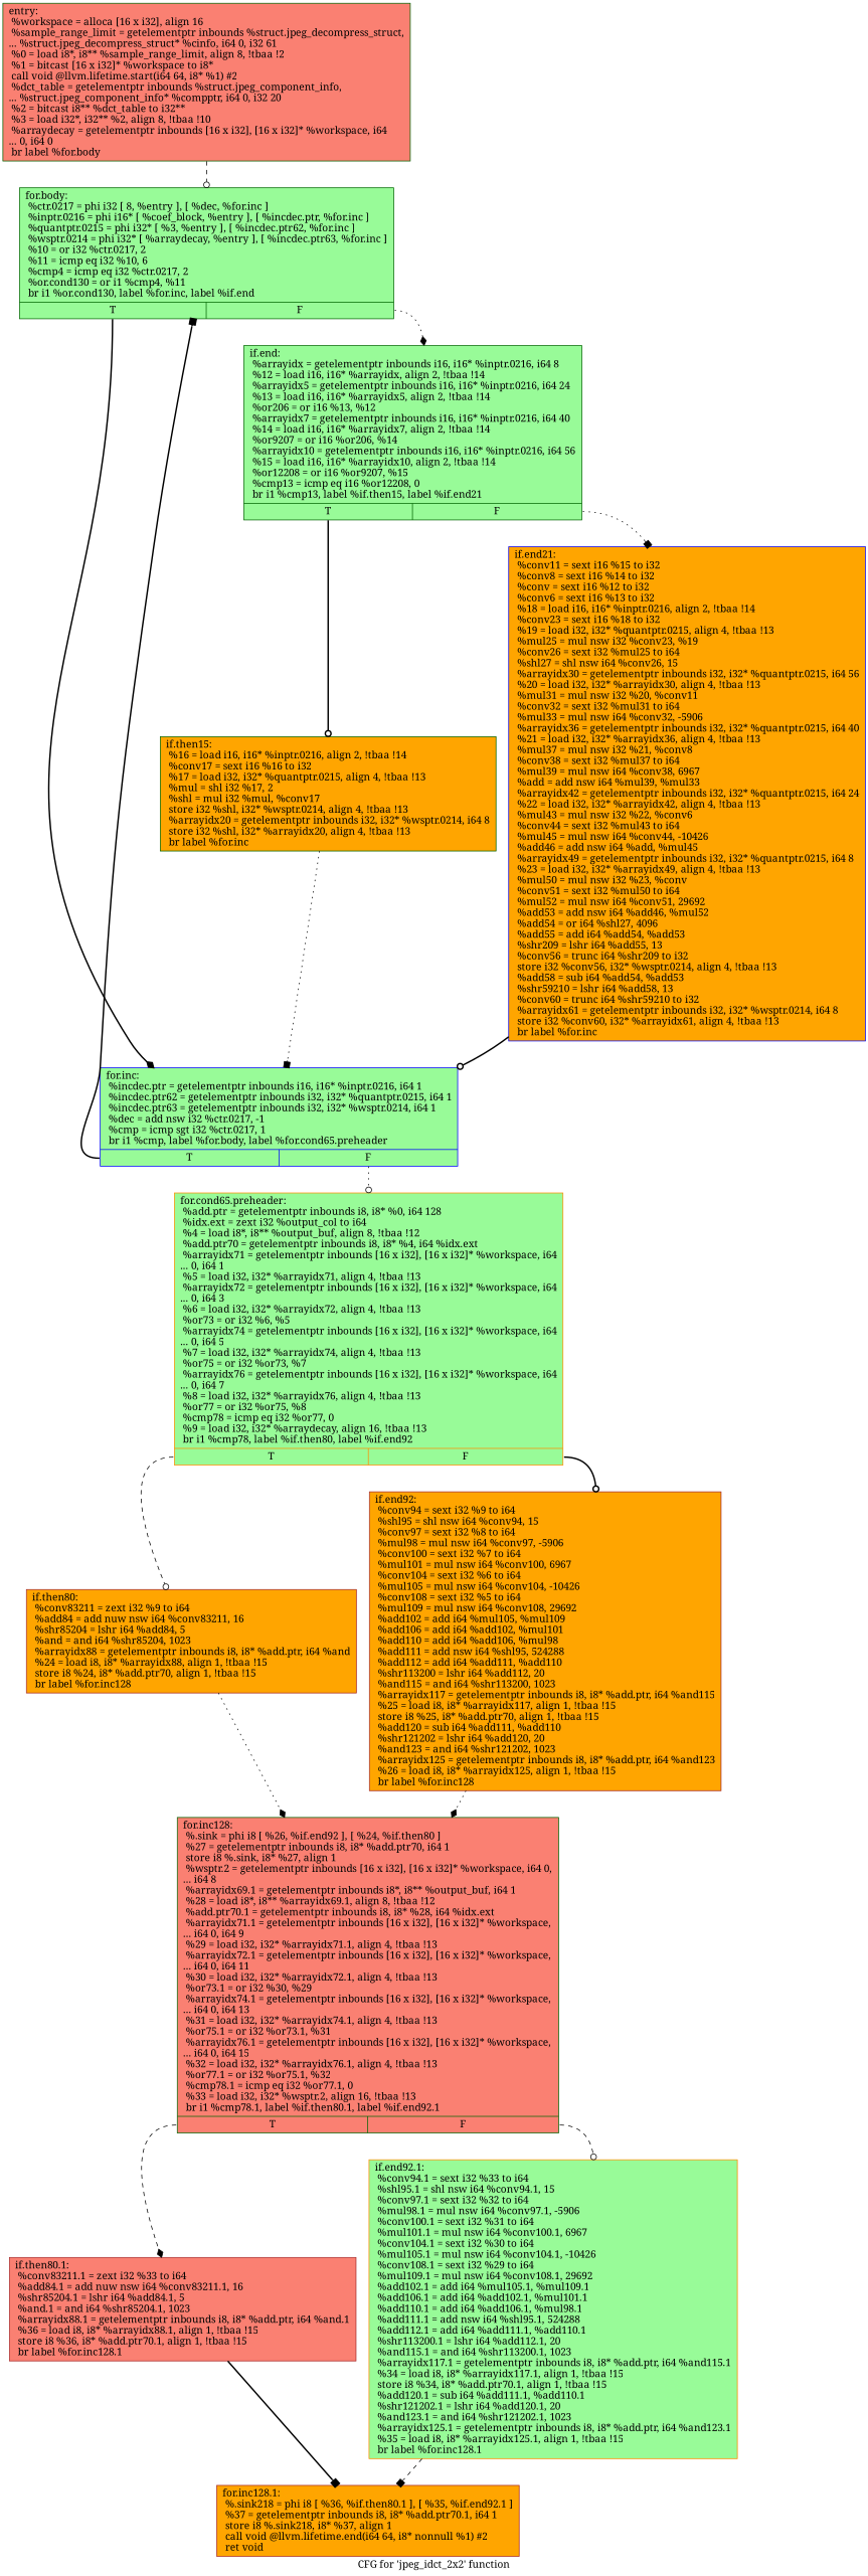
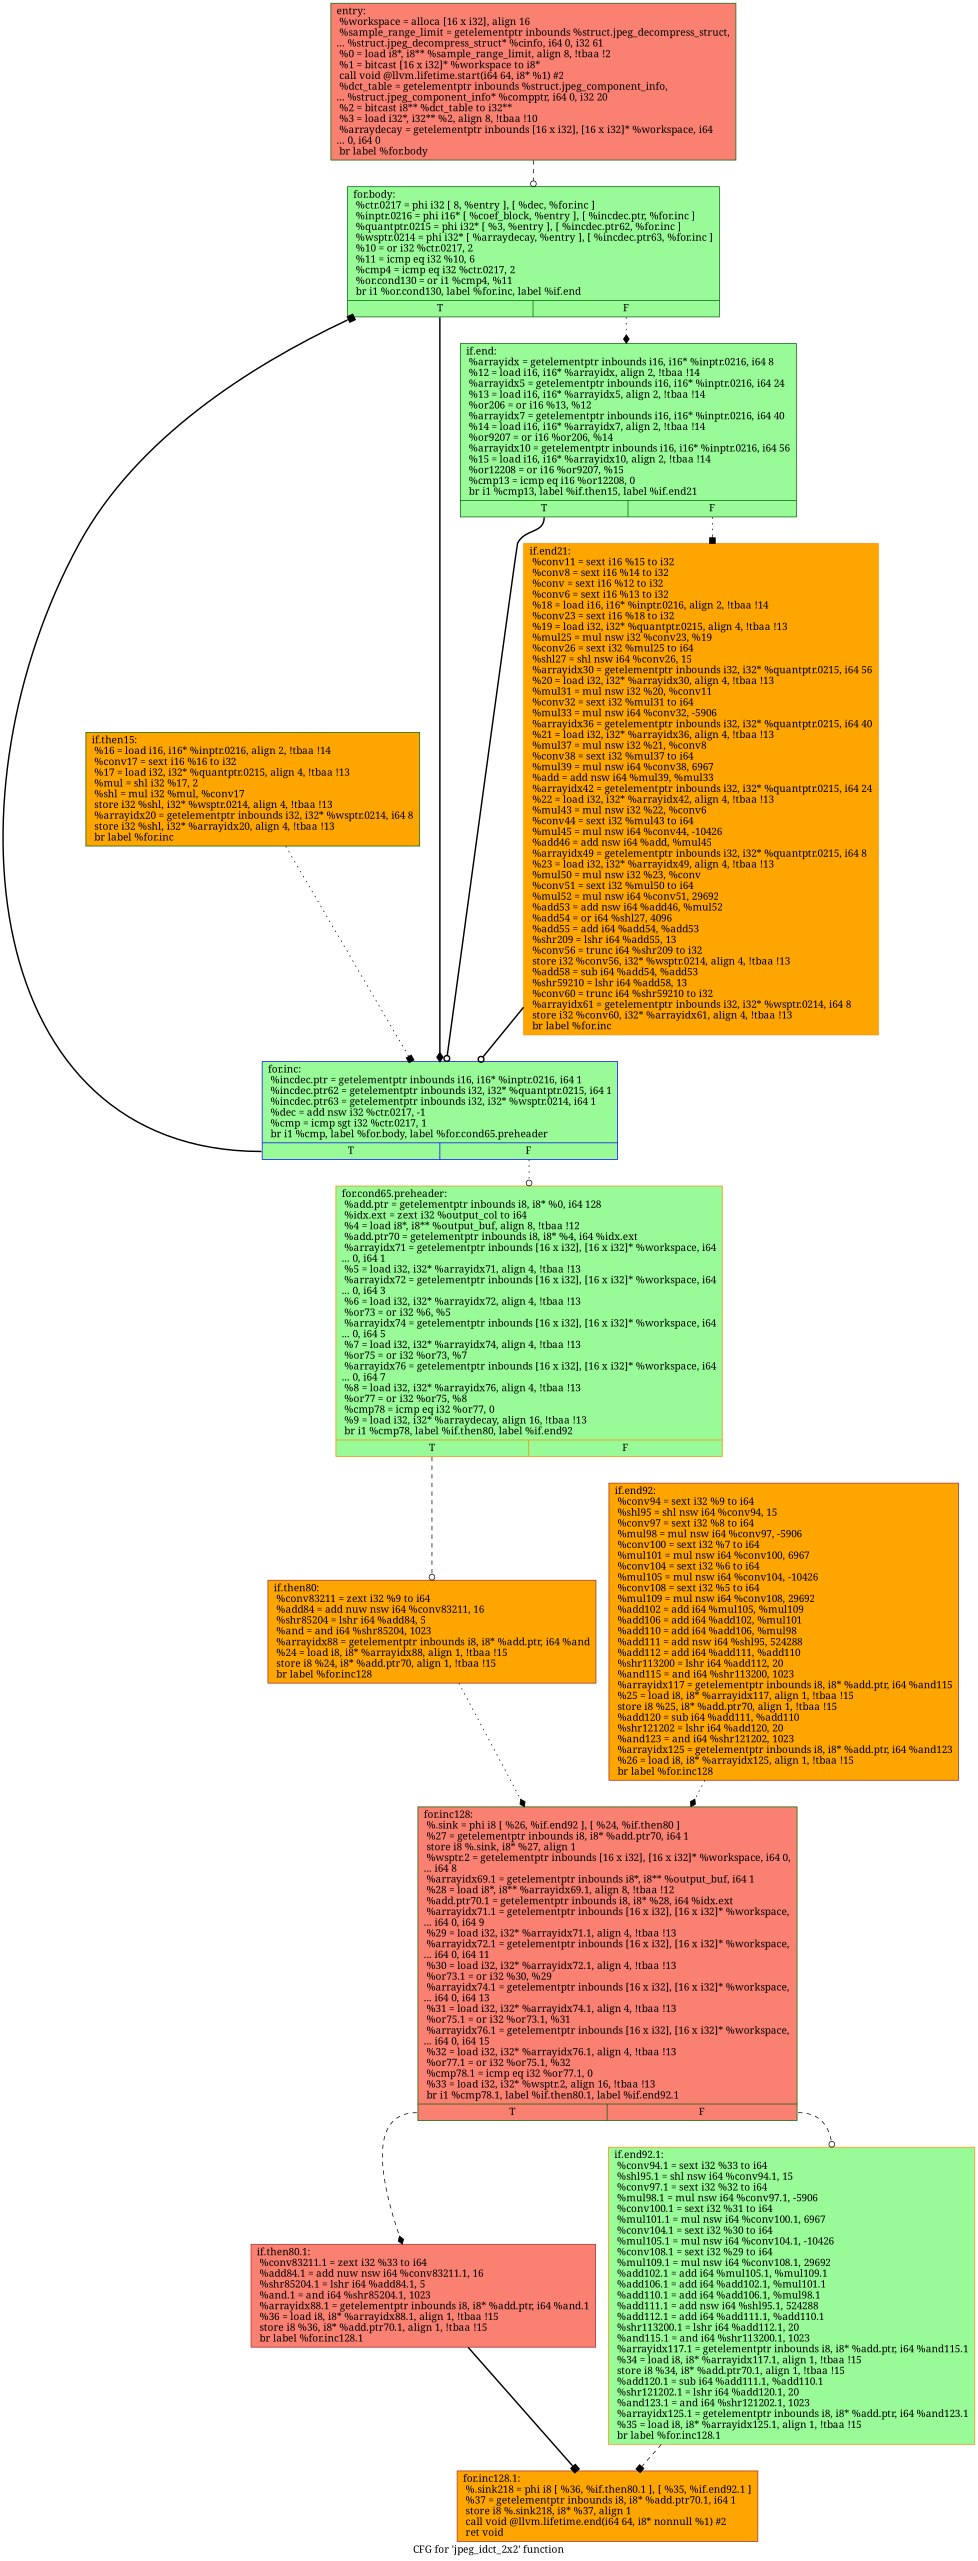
  digraph {
    fontname="Noto Serif"
    label="CFG for 'jpeg_idct_2x2' function"
    node [color=darkgreen fillcolor=palegreen fontname="Noto Serif" shape=record style=filled]
    edge [arrowhead=odot fontname="Noto Serif" style=bold]
    n1 [fillcolor=salmon label="{entry:\l  %workspace = alloca [16 x i32], align 16\l  %sample_range_limit = getelementptr inbounds %struct.jpeg_decompress_struct,\l... %struct.jpeg_decompress_struct* %cinfo, i64 0, i32 61\l  %0 = load i8*, i8** %sample_range_limit, align 8, !tbaa !2\l  %1 = bitcast [16 x i32]* %workspace to i8*\l  call void @llvm.lifetime.start(i64 64, i8* %1) #2\l  %dct_table = getelementptr inbounds %struct.jpeg_component_info,\l... %struct.jpeg_component_info* %compptr, i64 0, i32 20\l  %2 = bitcast i8** %dct_table to i32**\l  %3 = load i32*, i32** %2, align 8, !tbaa !10\l  %arraydecay = getelementptr inbounds [16 x i32], [16 x i32]* %workspace, i64\l... 0, i64 0\l  br label %for.body\l}"]
    n2 [label="{for.body:                                         \l  %ctr.0217 = phi i32 [ 8, %entry ], [ %dec, %for.inc ]\l  %inptr.0216 = phi i16* [ %coef_block, %entry ], [ %incdec.ptr, %for.inc ]\l  %quantptr.0215 = phi i32* [ %3, %entry ], [ %incdec.ptr62, %for.inc ]\l  %wsptr.0214 = phi i32* [ %arraydecay, %entry ], [ %incdec.ptr63, %for.inc ]\l  %10 = or i32 %ctr.0217, 2\l  %11 = icmp eq i32 %10, 6\l  %cmp4 = icmp eq i32 %ctr.0217, 2\l  %or.cond130 = or i1 %cmp4, %11\l  br i1 %or.cond130, label %for.inc, label %if.end\l|{<s0>T|<s1>F}}"]
    n3 [color=blue label="{for.inc:                                          \l  %incdec.ptr = getelementptr inbounds i16, i16* %inptr.0216, i64 1\l  %incdec.ptr62 = getelementptr inbounds i32, i32* %quantptr.0215, i64 1\l  %incdec.ptr63 = getelementptr inbounds i32, i32* %wsptr.0214, i64 1\l  %dec = add nsw i32 %ctr.0217, -1\l  %cmp = icmp sgt i32 %ctr.0217, 1\l  br i1 %cmp, label %for.body, label %for.cond65.preheader\l|{<s0>T|<s1>F}}"]
    n4 [label="{if.end:                                           \l  %arrayidx = getelementptr inbounds i16, i16* %inptr.0216, i64 8\l  %12 = load i16, i16* %arrayidx, align 2, !tbaa !14\l  %arrayidx5 = getelementptr inbounds i16, i16* %inptr.0216, i64 24\l  %13 = load i16, i16* %arrayidx5, align 2, !tbaa !14\l  %or206 = or i16 %13, %12\l  %arrayidx7 = getelementptr inbounds i16, i16* %inptr.0216, i64 40\l  %14 = load i16, i16* %arrayidx7, align 2, !tbaa !14\l  %or9207 = or i16 %or206, %14\l  %arrayidx10 = getelementptr inbounds i16, i16* %inptr.0216, i64 56\l  %15 = load i16, i16* %arrayidx10, align 2, !tbaa !14\l  %or12208 = or i16 %or9207, %15\l  %cmp13 = icmp eq i16 %or12208, 0\l  br i1 %cmp13, label %if.then15, label %if.end21\l|{<s0>T|<s1>F}}"]
    n5 [color=darkorange label="{for.cond65.preheader:                             \l  %add.ptr = getelementptr inbounds i8, i8* %0, i64 128\l  %idx.ext = zext i32 %output_col to i64\l  %4 = load i8*, i8** %output_buf, align 8, !tbaa !12\l  %add.ptr70 = getelementptr inbounds i8, i8* %4, i64 %idx.ext\l  %arrayidx71 = getelementptr inbounds [16 x i32], [16 x i32]* %workspace, i64\l... 0, i64 1\l  %5 = load i32, i32* %arrayidx71, align 4, !tbaa !13\l  %arrayidx72 = getelementptr inbounds [16 x i32], [16 x i32]* %workspace, i64\l... 0, i64 3\l  %6 = load i32, i32* %arrayidx72, align 4, !tbaa !13\l  %or73 = or i32 %6, %5\l  %arrayidx74 = getelementptr inbounds [16 x i32], [16 x i32]* %workspace, i64\l... 0, i64 5\l  %7 = load i32, i32* %arrayidx74, align 4, !tbaa !13\l  %or75 = or i32 %or73, %7\l  %arrayidx76 = getelementptr inbounds [16 x i32], [16 x i32]* %workspace, i64\l... 0, i64 7\l  %8 = load i32, i32* %arrayidx76, align 4, !tbaa !13\l  %or77 = or i32 %or75, %8\l  %cmp78 = icmp eq i32 %or77, 0\l  %9 = load i32, i32* %arraydecay, align 16, !tbaa !13\l  br i1 %cmp78, label %if.then80, label %if.end92\l|{<s0>T|<s1>F}}"]
    n6 [fillcolor=orange label="{if.then15:                                        \l  %16 = load i16, i16* %inptr.0216, align 2, !tbaa !14\l  %conv17 = sext i16 %16 to i32\l  %17 = load i32, i32* %quantptr.0215, align 4, !tbaa !13\l  %mul = shl i32 %17, 2\l  %shl = mul i32 %mul, %conv17\l  store i32 %shl, i32* %wsptr.0214, align 4, !tbaa !13\l  %arrayidx20 = getelementptr inbounds i32, i32* %wsptr.0214, i64 8\l  store i32 %shl, i32* %arrayidx20, align 4, !tbaa !13\l  br label %for.inc\l}"]
-   n7 [color=blue fillcolor=orange label="{if.end21:                                         \l  %conv11 = sext i16 %15 to i32\l  %conv8 = sext i16 %14 to i32\l  %conv = sext i16 %12 to i32\l  %conv6 = sext i16 %13 to i32\l  %18 = load i16, i16* %inptr.0216, align 2, !tbaa !14\l  %conv23 = sext i16 %18 to i32\l  %19 = load i32, i32* %quantptr.0215, align 4, !tbaa !13\l  %mul25 = mul nsw i32 %conv23, %19\l  %conv26 = sext i32 %mul25 to i64\l  %shl27 = shl nsw i64 %conv26, 15\l  %arrayidx30 = getelementptr inbounds i32, i32* %quantptr.0215, i64 56\l  %20 = load i32, i32* %arrayidx30, align 4, !tbaa !13\l  %mul31 = mul nsw i32 %20, %conv11\l  %conv32 = sext i32 %mul31 to i64\l  %mul33 = mul nsw i64 %conv32, -5906\l  %arrayidx36 = getelementptr inbounds i32, i32* %quantptr.0215, i64 40\l  %21 = load i32, i32* %arrayidx36, align 4, !tbaa !13\l  %mul37 = mul nsw i32 %21, %conv8\l  %conv38 = sext i32 %mul37 to i64\l  %mul39 = mul nsw i64 %conv38, 6967\l  %add = add nsw i64 %mul39, %mul33\l  %arrayidx42 = getelementptr inbounds i32, i32* %quantptr.0215, i64 24\l  %22 = load i32, i32* %arrayidx42, align 4, !tbaa !13\l  %mul43 = mul nsw i32 %22, %conv6\l  %conv44 = sext i32 %mul43 to i64\l  %mul45 = mul nsw i64 %conv44, -10426\l  %add46 = add nsw i64 %add, %mul45\l  %arrayidx49 = getelementptr inbounds i32, i32* %quantptr.0215, i64 8\l  %23 = load i32, i32* %arrayidx49, align 4, !tbaa !13\l  %mul50 = mul nsw i32 %23, %conv\l  %conv51 = sext i32 %mul50 to i64\l  %mul52 = mul nsw i64 %conv51, 29692\l  %add53 = add nsw i64 %add46, %mul52\l  %add54 = or i64 %shl27, 4096\l  %add55 = add i64 %add54, %add53\l  %shr209 = lshr i64 %add55, 13\l  %conv56 = trunc i64 %shr209 to i32\l  store i32 %conv56, i32* %wsptr.0214, align 4, !tbaa !13\l  %add58 = sub i64 %add54, %add53\l  %shr59210 = lshr i64 %add58, 13\l  %conv60 = trunc i64 %shr59210 to i32\l  %arrayidx61 = getelementptr inbounds i32, i32* %wsptr.0214, i64 8\l  store i32 %conv60, i32* %arrayidx61, align 4, !tbaa !13\l  br label %for.inc\l}"]
+   n7 [color=darkorange fillcolor=orange label="{if.end21:                                         \l  %conv11 = sext i16 %15 to i32\l  %conv8 = sext i16 %14 to i32\l  %conv = sext i16 %12 to i32\l  %conv6 = sext i16 %13 to i32\l  %18 = load i16, i16* %inptr.0216, align 2, !tbaa !14\l  %conv23 = sext i16 %18 to i32\l  %19 = load i32, i32* %quantptr.0215, align 4, !tbaa !13\l  %mul25 = mul nsw i32 %conv23, %19\l  %conv26 = sext i32 %mul25 to i64\l  %shl27 = shl nsw i64 %conv26, 15\l  %arrayidx30 = getelementptr inbounds i32, i32* %quantptr.0215, i64 56\l  %20 = load i32, i32* %arrayidx30, align 4, !tbaa !13\l  %mul31 = mul nsw i32 %20, %conv11\l  %conv32 = sext i32 %mul31 to i64\l  %mul33 = mul nsw i64 %conv32, -5906\l  %arrayidx36 = getelementptr inbounds i32, i32* %quantptr.0215, i64 40\l  %21 = load i32, i32* %arrayidx36, align 4, !tbaa !13\l  %mul37 = mul nsw i32 %21, %conv8\l  %conv38 = sext i32 %mul37 to i64\l  %mul39 = mul nsw i64 %conv38, 6967\l  %add = add nsw i64 %mul39, %mul33\l  %arrayidx42 = getelementptr inbounds i32, i32* %quantptr.0215, i64 24\l  %22 = load i32, i32* %arrayidx42, align 4, !tbaa !13\l  %mul43 = mul nsw i32 %22, %conv6\l  %conv44 = sext i32 %mul43 to i64\l  %mul45 = mul nsw i64 %conv44, -10426\l  %add46 = add nsw i64 %add, %mul45\l  %arrayidx49 = getelementptr inbounds i32, i32* %quantptr.0215, i64 8\l  %23 = load i32, i32* %arrayidx49, align 4, !tbaa !13\l  %mul50 = mul nsw i32 %23, %conv\l  %conv51 = sext i32 %mul50 to i64\l  %mul52 = mul nsw i64 %conv51, 29692\l  %add53 = add nsw i64 %add46, %mul52\l  %add54 = or i64 %shl27, 4096\l  %add55 = add i64 %add54, %add53\l  %shr209 = lshr i64 %add55, 13\l  %conv56 = trunc i64 %shr209 to i32\l  store i32 %conv56, i32* %wsptr.0214, align 4, !tbaa !13\l  %add58 = sub i64 %add54, %add53\l  %shr59210 = lshr i64 %add58, 13\l  %conv60 = trunc i64 %shr59210 to i32\l  %arrayidx61 = getelementptr inbounds i32, i32* %wsptr.0214, i64 8\l  store i32 %conv60, i32* %arrayidx61, align 4, !tbaa !13\l  br label %for.inc\l}"]
    n8 [color=brown fillcolor=orange label="{if.then80:                                        \l  %conv83211 = zext i32 %9 to i64\l  %add84 = add nuw nsw i64 %conv83211, 16\l  %shr85204 = lshr i64 %add84, 5\l  %and = and i64 %shr85204, 1023\l  %arrayidx88 = getelementptr inbounds i8, i8* %add.ptr, i64 %and\l  %24 = load i8, i8* %arrayidx88, align 1, !tbaa !15\l  store i8 %24, i8* %add.ptr70, align 1, !tbaa !15\l  br label %for.inc128\l}"]
    n9 [color=brown fillcolor=orange label="{if.end92:                                         \l  %conv94 = sext i32 %9 to i64\l  %shl95 = shl nsw i64 %conv94, 15\l  %conv97 = sext i32 %8 to i64\l  %mul98 = mul nsw i64 %conv97, -5906\l  %conv100 = sext i32 %7 to i64\l  %mul101 = mul nsw i64 %conv100, 6967\l  %conv104 = sext i32 %6 to i64\l  %mul105 = mul nsw i64 %conv104, -10426\l  %conv108 = sext i32 %5 to i64\l  %mul109 = mul nsw i64 %conv108, 29692\l  %add102 = add i64 %mul105, %mul109\l  %add106 = add i64 %add102, %mul101\l  %add110 = add i64 %add106, %mul98\l  %add111 = add nsw i64 %shl95, 524288\l  %add112 = add i64 %add111, %add110\l  %shr113200 = lshr i64 %add112, 20\l  %and115 = and i64 %shr113200, 1023\l  %arrayidx117 = getelementptr inbounds i8, i8* %add.ptr, i64 %and115\l  %25 = load i8, i8* %arrayidx117, align 1, !tbaa !15\l  store i8 %25, i8* %add.ptr70, align 1, !tbaa !15\l  %add120 = sub i64 %add111, %add110\l  %shr121202 = lshr i64 %add120, 20\l  %and123 = and i64 %shr121202, 1023\l  %arrayidx125 = getelementptr inbounds i8, i8* %add.ptr, i64 %and123\l  %26 = load i8, i8* %arrayidx125, align 1, !tbaa !15\l  br label %for.inc128\l}"]
    n10 [fillcolor=salmon label="{for.inc128:                                       \l  %.sink = phi i8 [ %26, %if.end92 ], [ %24, %if.then80 ]\l  %27 = getelementptr inbounds i8, i8* %add.ptr70, i64 1\l  store i8 %.sink, i8* %27, align 1\l  %wsptr.2 = getelementptr inbounds [16 x i32], [16 x i32]* %workspace, i64 0,\l... i64 8\l  %arrayidx69.1 = getelementptr inbounds i8*, i8** %output_buf, i64 1\l  %28 = load i8*, i8** %arrayidx69.1, align 8, !tbaa !12\l  %add.ptr70.1 = getelementptr inbounds i8, i8* %28, i64 %idx.ext\l  %arrayidx71.1 = getelementptr inbounds [16 x i32], [16 x i32]* %workspace,\l... i64 0, i64 9\l  %29 = load i32, i32* %arrayidx71.1, align 4, !tbaa !13\l  %arrayidx72.1 = getelementptr inbounds [16 x i32], [16 x i32]* %workspace,\l... i64 0, i64 11\l  %30 = load i32, i32* %arrayidx72.1, align 4, !tbaa !13\l  %or73.1 = or i32 %30, %29\l  %arrayidx74.1 = getelementptr inbounds [16 x i32], [16 x i32]* %workspace,\l... i64 0, i64 13\l  %31 = load i32, i32* %arrayidx74.1, align 4, !tbaa !13\l  %or75.1 = or i32 %or73.1, %31\l  %arrayidx76.1 = getelementptr inbounds [16 x i32], [16 x i32]* %workspace,\l... i64 0, i64 15\l  %32 = load i32, i32* %arrayidx76.1, align 4, !tbaa !13\l  %or77.1 = or i32 %or75.1, %32\l  %cmp78.1 = icmp eq i32 %or77.1, 0\l  %33 = load i32, i32* %wsptr.2, align 16, !tbaa !13\l  br i1 %cmp78.1, label %if.then80.1, label %if.end92.1\l|{<s0>T|<s1>F}}"]
    n11 [color=brown fillcolor=salmon label="{if.then80.1:                                      \l  %conv83211.1 = zext i32 %33 to i64\l  %add84.1 = add nuw nsw i64 %conv83211.1, 16\l  %shr85204.1 = lshr i64 %add84.1, 5\l  %and.1 = and i64 %shr85204.1, 1023\l  %arrayidx88.1 = getelementptr inbounds i8, i8* %add.ptr, i64 %and.1\l  %36 = load i8, i8* %arrayidx88.1, align 1, !tbaa !15\l  store i8 %36, i8* %add.ptr70.1, align 1, !tbaa !15\l  br label %for.inc128.1\l}"]
    n12 [color=darkorange label="{if.end92.1:                                       \l  %conv94.1 = sext i32 %33 to i64\l  %shl95.1 = shl nsw i64 %conv94.1, 15\l  %conv97.1 = sext i32 %32 to i64\l  %mul98.1 = mul nsw i64 %conv97.1, -5906\l  %conv100.1 = sext i32 %31 to i64\l  %mul101.1 = mul nsw i64 %conv100.1, 6967\l  %conv104.1 = sext i32 %30 to i64\l  %mul105.1 = mul nsw i64 %conv104.1, -10426\l  %conv108.1 = sext i32 %29 to i64\l  %mul109.1 = mul nsw i64 %conv108.1, 29692\l  %add102.1 = add i64 %mul105.1, %mul109.1\l  %add106.1 = add i64 %add102.1, %mul101.1\l  %add110.1 = add i64 %add106.1, %mul98.1\l  %add111.1 = add nsw i64 %shl95.1, 524288\l  %add112.1 = add i64 %add111.1, %add110.1\l  %shr113200.1 = lshr i64 %add112.1, 20\l  %and115.1 = and i64 %shr113200.1, 1023\l  %arrayidx117.1 = getelementptr inbounds i8, i8* %add.ptr, i64 %and115.1\l  %34 = load i8, i8* %arrayidx117.1, align 1, !tbaa !15\l  store i8 %34, i8* %add.ptr70.1, align 1, !tbaa !15\l  %add120.1 = sub i64 %add111.1, %add110.1\l  %shr121202.1 = lshr i64 %add120.1, 20\l  %and123.1 = and i64 %shr121202.1, 1023\l  %arrayidx125.1 = getelementptr inbounds i8, i8* %add.ptr, i64 %and123.1\l  %35 = load i8, i8* %arrayidx125.1, align 1, !tbaa !15\l  br label %for.inc128.1\l}"]
    n13 [color=brown fillcolor=orange label="{for.inc128.1:                                     \l  %.sink218 = phi i8 [ %36, %if.then80.1 ], [ %35, %if.end92.1 ]\l  %37 = getelementptr inbounds i8, i8* %add.ptr70.1, i64 1\l  store i8 %.sink218, i8* %37, align 1\l  call void @llvm.lifetime.end(i64 64, i8* nonnull %1) #2\l  ret void\l}"]
    n1 -> n2 [style=dashed]
    n2 -> n3 [arrowhead=diamond tailport=s0]
    n2 -> n4 [arrowhead=diamond style=dotted tailport=s1]
    n3 -> n2 [arrowhead=box tailport=s0]
    n3 -> n5 [style=dotted tailport=s1]
-   n4 -> n6 [tailport=s0]
+   n4 -> n3 [tailport=s0]
    n4 -> n7 [arrowhead=box style=dotted tailport=s1]
    n5 -> n8 [style=dashed tailport=s0]
-   n5 -> n9 [tailport=s1]
    n6 -> n3 [arrowhead=box style=dotted]
    n7 -> n3
    n8 -> n10 [arrowhead=diamond style=dotted]
    n9 -> n10 [arrowhead=diamond style=dotted]
    n10 -> n11 [arrowhead=diamond style=dashed tailport=s0]
    n10 -> n12 [style=dashed tailport=s1]
    n11 -> n13 [arrowhead=box]
    n12 -> n13 [arrowhead=box style=dashed]
  }
